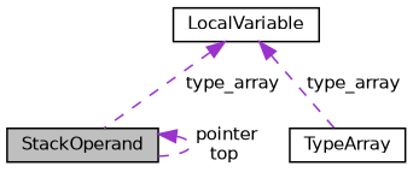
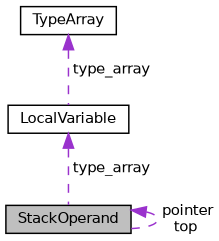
  digraph {
    node [color=black fillcolor=white fontname=Helvetica fontsize=10 shape=record style=filled]
    edge [color=darkorchid3 dir=back fontname=Helvetica fontsize=10 labelfontname=Helvetica labelfontsize=10 style=dashed]
    n1 [fillcolor=grey75 fontcolor=black height=0.2 label=StackOperand width=0.4]
    n2 [height=0.2 label=LocalVariable width=0.4]
    n3 [height=0.2 label=TypeArray width=0.4]
    n1 -> n1 [label=" pointer\ntop"]
    n2 -> n1 [label=" type_array"]
-   n2 -> n3 [label=" type_array"]
+   n3 -> n2 [label=" type_array"]
  }
